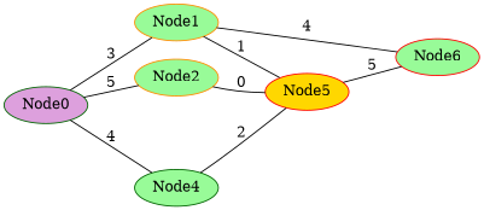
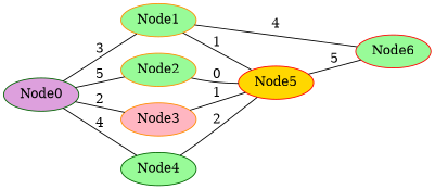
  graph {
    rankdir=LR
    node [color=darkorange fillcolor=palegreen style=filled]
    Node0 [color=darkgreen fillcolor=plum]
    Node2
    Node1
+   Node3 [fillcolor=lightpink]
    Node4 [color=darkgreen]
    Node5 [color=red fillcolor=gold]
    Node6 [color=red]
    Node0 -- Node2 [label=5]
    Node0 -- Node1 [label=3]
+   Node0 -- Node3 [label=2]
    Node0 -- Node4 [label=4]
    Node2 -- Node5 [label=0]
    Node1 -- Node5 [label=1]
    Node1 -- Node6 [label=4]
+   Node3 -- Node5 [label=1]
    Node4 -- Node5 [label=2]
    Node5 -- Node6 [label=5]
  }
